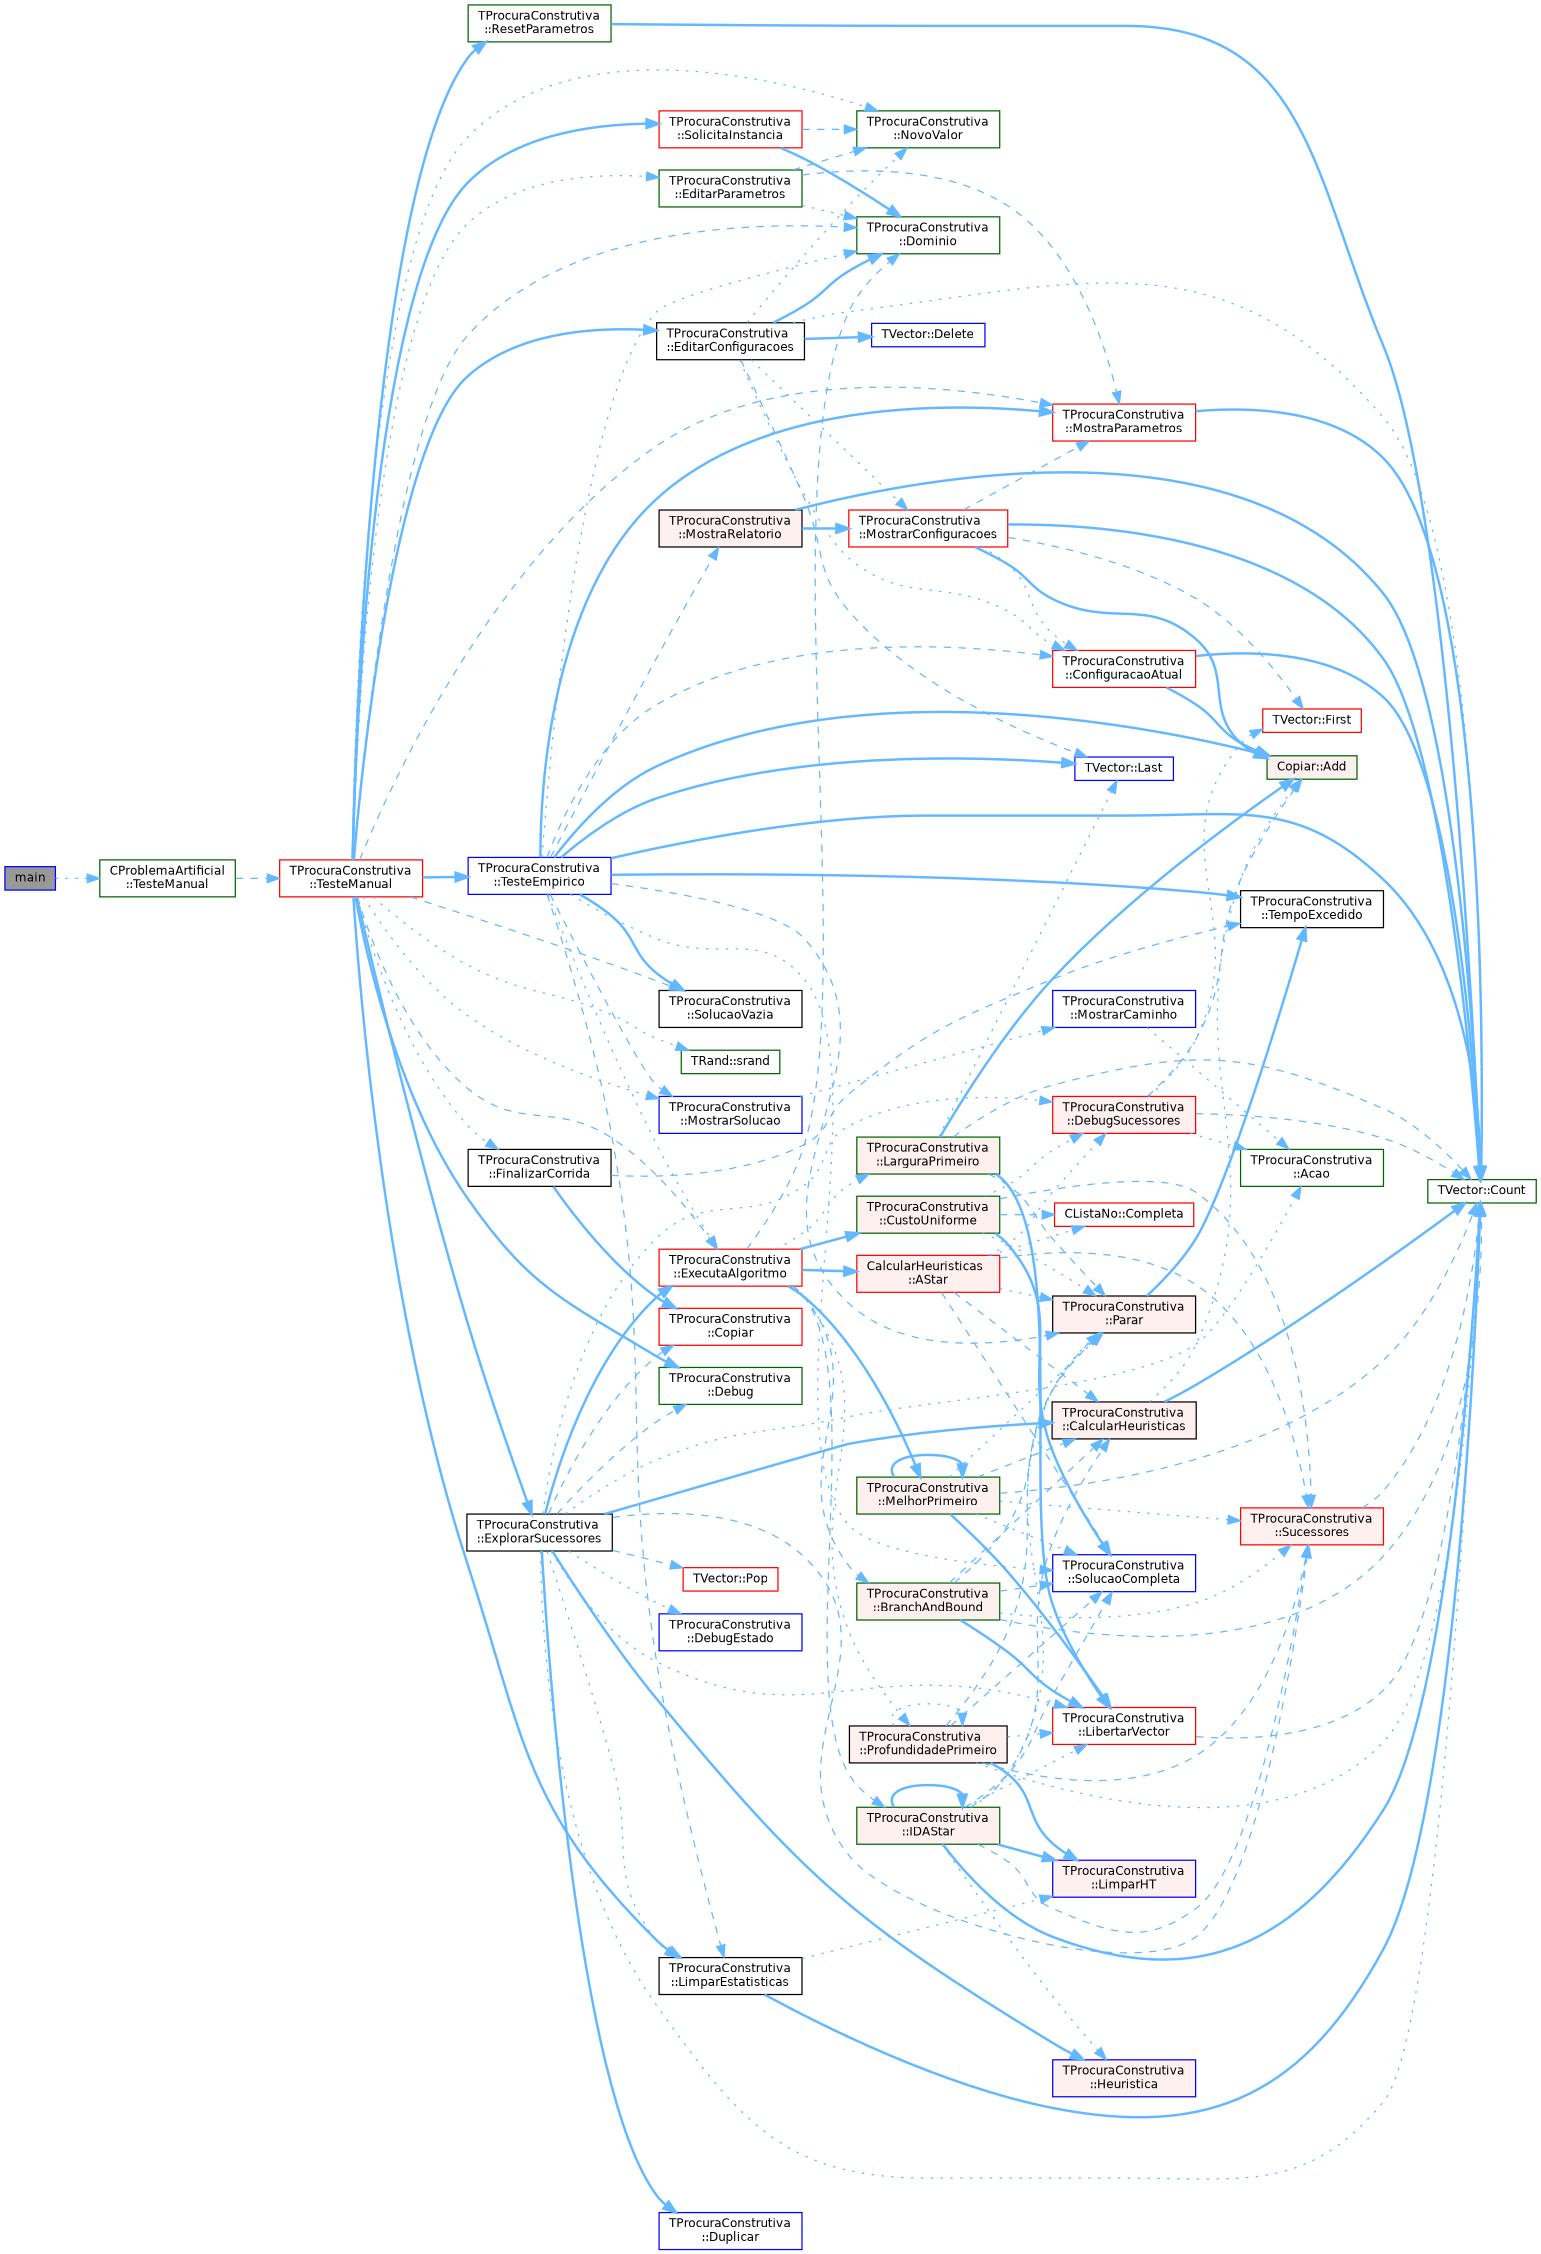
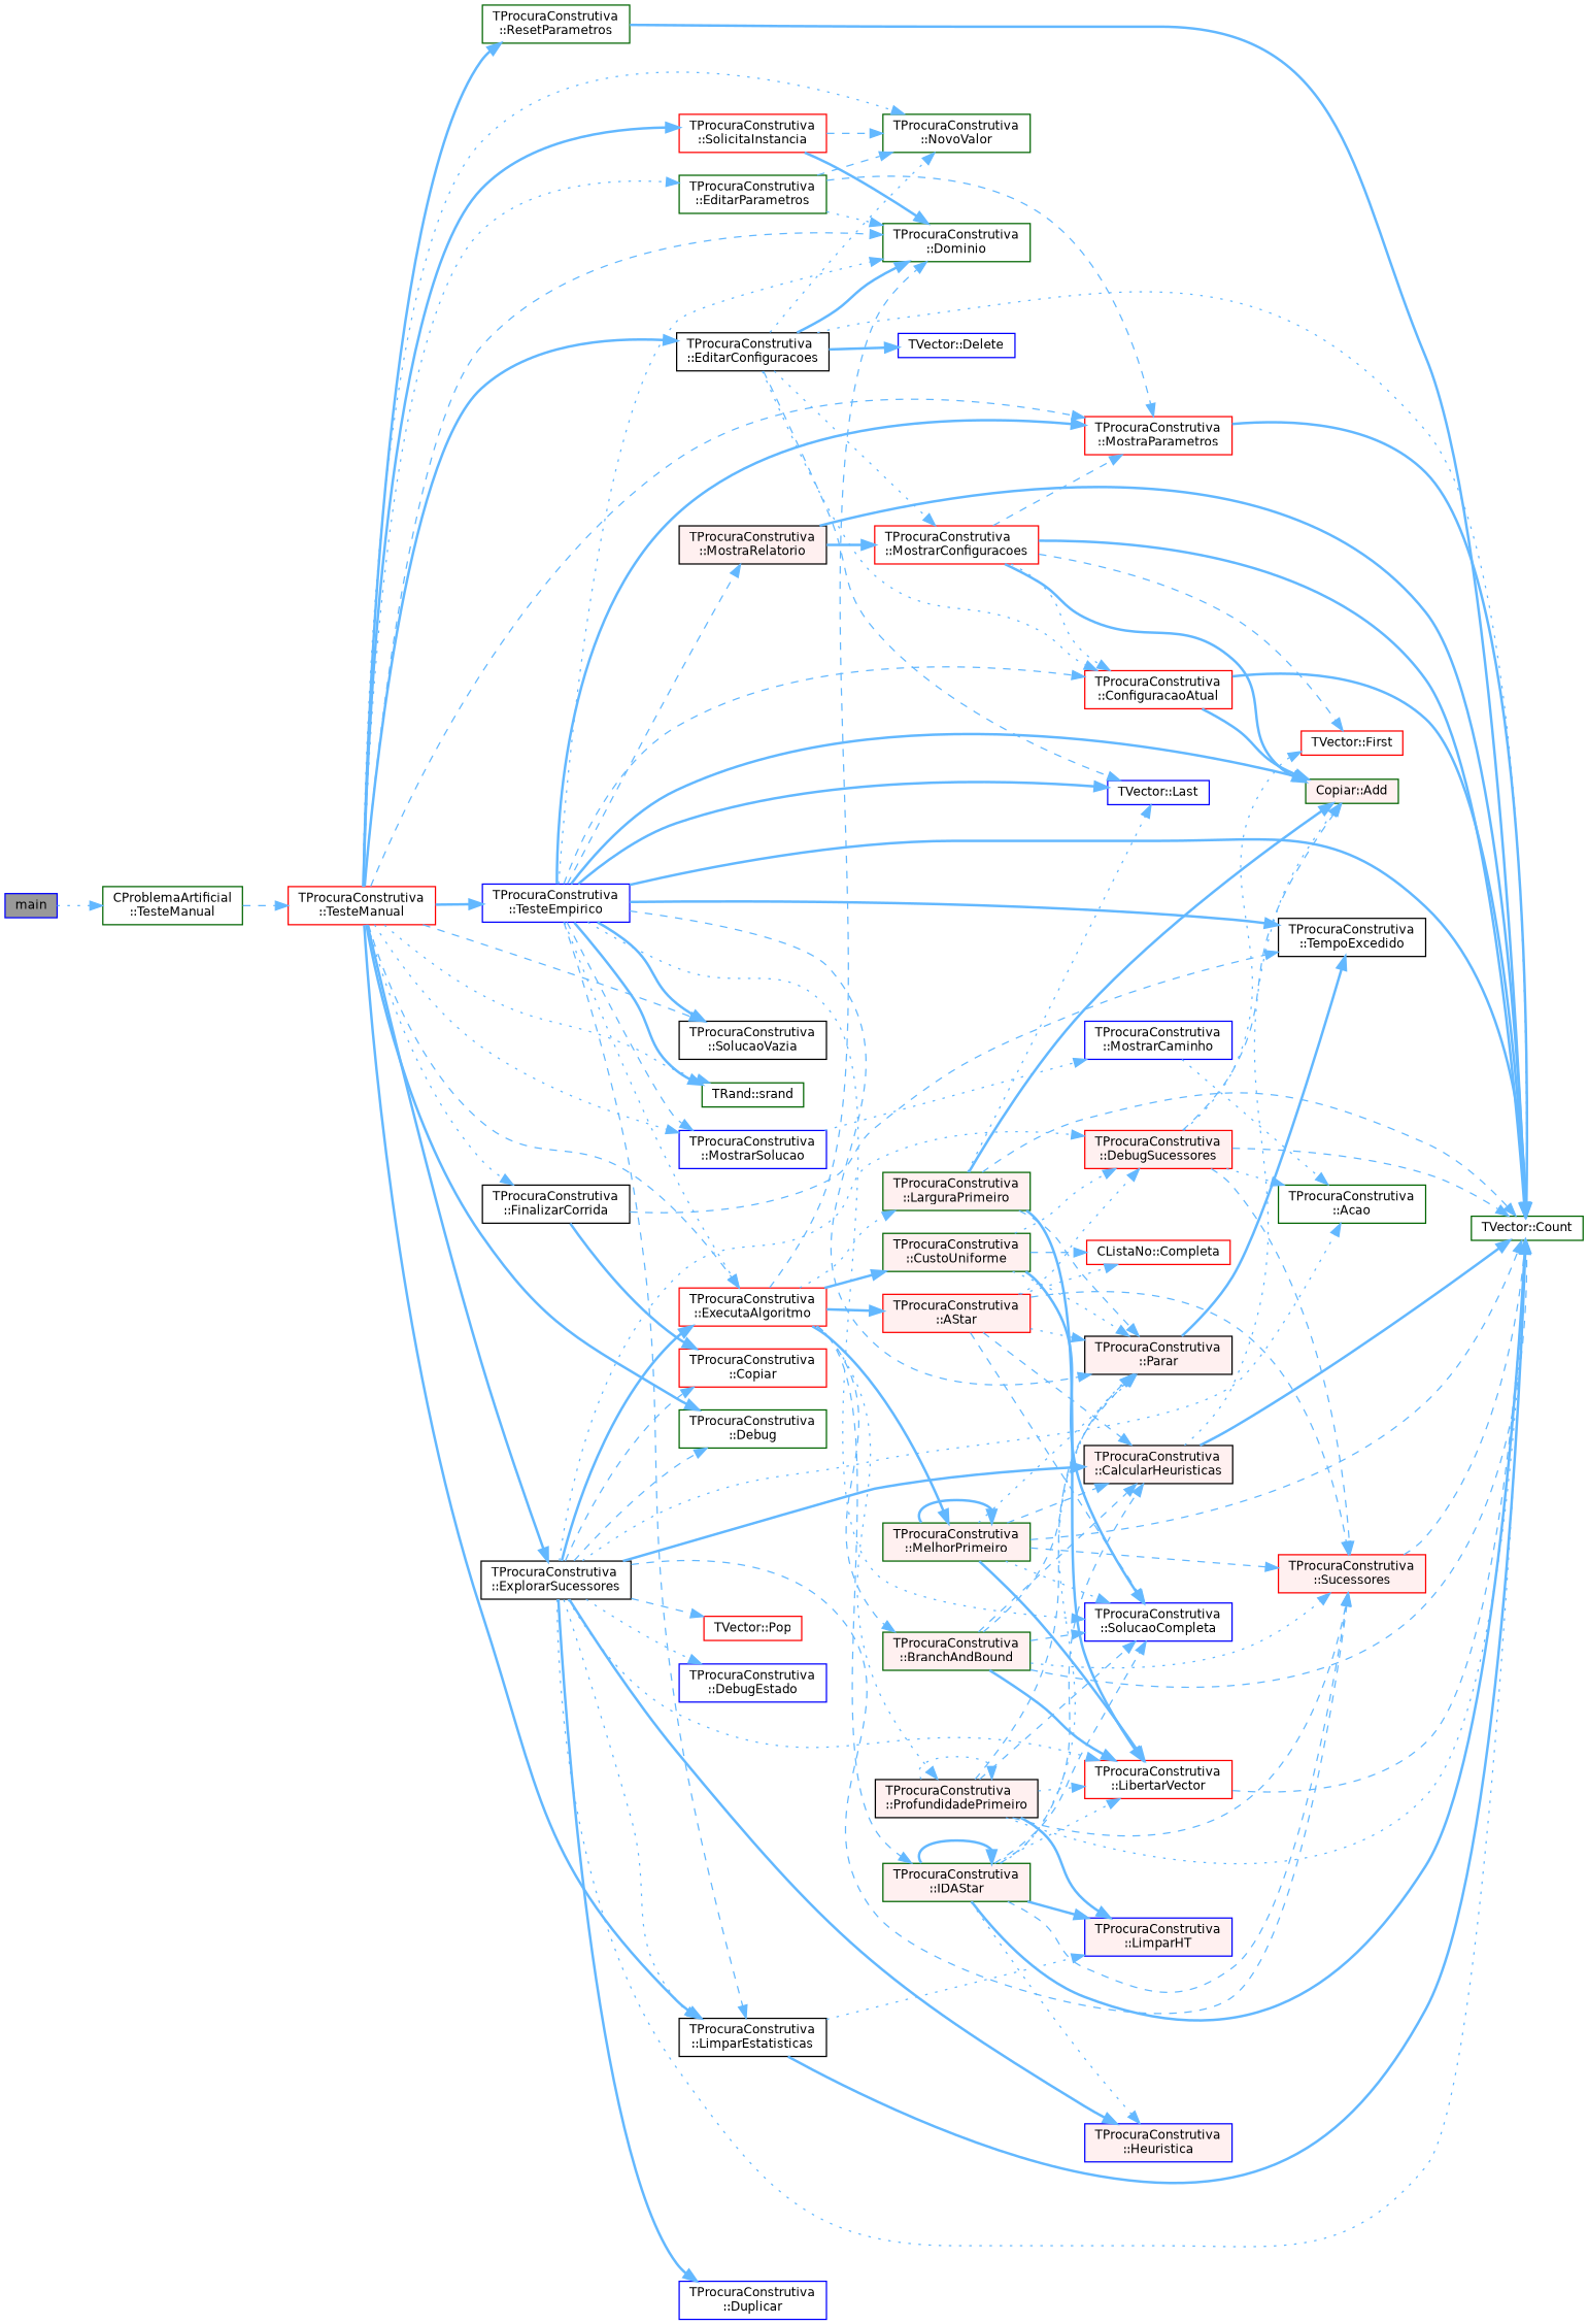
  digraph {
    rankdir=LR
    node [color=darkgreen fillcolor=white fontname=Helvetica fontsize=10 shape=box style=filled]
    edge [color=steelblue1 fontname=Helvetica fontsize=10 labelfontname=Helvetica labelfontsize=10 style=dashed]
    n1 [color=blue fillcolor=grey60 fontcolor=black height=0.2 label=main width=0.4]
    n2 [height=0.2 label="CProblemaArtificial\l::TesteManual" width=0.4]
    n3 [color=red height=0.2 label="TProcuraConstrutiva\l::TesteManual" width=0.4]
    n4 [height=0.2 label="TProcuraConstrutiva\l::Debug" width=0.4]
    n5 [height=0.2 label="TProcuraConstrutiva\l::Dominio" width=0.4]
    n6 [color=black height=0.2 label="TProcuraConstrutiva\l::EditarConfiguracoes" width=0.4]
    n7 [color=red height=0.2 label="TProcuraConstrutiva\l::MostraParametros" width=0.4]
    n8 [height=0.2 label="TProcuraConstrutiva\l::NovoValor" width=0.4]
    n9 [height=0.2 label="TProcuraConstrutiva\l::EditarParametros" width=0.4]
    n10 [color=red height=0.2 label="TProcuraConstrutiva\l::ExecutaAlgoritmo" width=0.4]
    n11 [color=black height=0.2 label="TProcuraConstrutiva\l::ExplorarSucessores" width=0.4]
    n12 [color=black height=0.2 label="TProcuraConstrutiva\l::LimparEstatisticas" width=0.4]
    n13 [color=black height=0.2 label="TProcuraConstrutiva\l::FinalizarCorrida" width=0.4]
    n14 [color=blue height=0.2 label="TProcuraConstrutiva\l::MostrarSolucao" width=0.4]
    n15 [height=0.2 label="TProcuraConstrutiva\l::ResetParametros" width=0.4]
    n16 [color=red height=0.2 label="TProcuraConstrutiva\l::SolicitaInstancia" width=0.4]
    n17 [color=black height=0.2 label="TProcuraConstrutiva\l::SolucaoVazia" width=0.4]
    n18 [height=0.2 label="TRand::srand" width=0.4]
    n19 [color=blue height=0.2 label="TProcuraConstrutiva\l::TesteEmpirico" width=0.4]
    n20 [color=red height=0.2 label="TProcuraConstrutiva\l::ConfiguracaoAtual" width=0.4]
    n21 [height=0.2 label="TVector::Count" width=0.4]
    n22 [color=blue height=0.2 label="TVector::Delete" width=0.4]
    n23 [color=blue height=0.2 label="TVector::Last" width=0.4]
    n24 [color=red height=0.2 label="TProcuraConstrutiva\l::MostrarConfiguracoes" width=0.4]
-   n25 [color=red fillcolor="#FFF0F0" height=0.2 label="CalcularHeuristicas\l::AStar" width=0.4]
+   n25 [color=red fillcolor="#FFF0F0" height=0.2 label="TProcuraConstrutiva\l::AStar" width=0.4]
    n26 [fillcolor="#FFF0F0" height=0.2 label="TProcuraConstrutiva\l::BranchAndBound" width=0.4]
    n27 [fillcolor="#FFF0F0" height=0.2 label="TProcuraConstrutiva\l::CustoUniforme" width=0.4]
    n28 [fillcolor="#FFF0F0" height=0.2 label="TProcuraConstrutiva\l::IDAStar" width=0.4]
    n29 [fillcolor="#FFF0F0" height=0.2 label="TProcuraConstrutiva\l::LarguraPrimeiro" width=0.4]
    n30 [fillcolor="#FFF0F0" height=0.2 label="TProcuraConstrutiva\l::MelhorPrimeiro" width=0.4]
    n31 [color=black fillcolor="#FFF0F0" height=0.2 label="TProcuraConstrutiva\l::ProfundidadePrimeiro" width=0.4]
    n32 [color=black fillcolor="#FFF0F0" height=0.2 label="TProcuraConstrutiva\l::CalcularHeuristicas" width=0.4]
    n33 [color=red fillcolor="#FFF0F0" height=0.2 label="TProcuraConstrutiva\l::DebugSucessores" width=0.4]
    n34 [color=red fillcolor="#FFF0F0" height=0.2 label="TProcuraConstrutiva\l::Sucessores" width=0.4]
    n35 [height=0.2 label="TProcuraConstrutiva\l::Acao" width=0.4]
    n36 [color=red height=0.2 label="TProcuraConstrutiva\l::LibertarVector" width=0.4]
    n37 [color=blue fillcolor="#FFF0F0" height=0.2 label="TProcuraConstrutiva\l::Heuristica" width=0.4]
    n38 [color=red height=0.2 label="TProcuraConstrutiva\l::Copiar" width=0.4]
    n39 [color=blue height=0.2 label="TProcuraConstrutiva\l::DebugEstado" width=0.4]
    n40 [color=blue height=0.2 label="TProcuraConstrutiva\l::Duplicar" width=0.4]
    n41 [color=red height=0.2 label="TVector::Pop" width=0.4]
    n42 [color=blue fillcolor="#FFF0F0" height=0.2 label="TProcuraConstrutiva\l::LimparHT" width=0.4]
    n43 [color=black height=0.2 label="TProcuraConstrutiva\l::TempoExcedido" width=0.4]
    n44 [color=blue height=0.2 label="TProcuraConstrutiva\l::MostrarCaminho" width=0.4]
    n45 [fillcolor="#FFF0F0" height=0.2 label="Copiar::Add" width=0.4]
    n46 [color=black fillcolor="#FFF0F0" height=0.2 label="TProcuraConstrutiva\l::Parar" width=0.4]
    n47 [color=blue height=0.2 label="TProcuraConstrutiva\l::SolucaoCompleta" width=0.4]
    n48 [color=black fillcolor="#FFF0F0" height=0.2 label="TProcuraConstrutiva\l::MostraRelatorio" width=0.4]
    n49 [color=red height=0.2 label="TVector::First" width=0.4]
    n50 [color=red height=0.2 label="CListaNo::Completa" width=0.4]
    n1 -> n2 [style=dotted]
    n2 -> n3
    n3 -> n4 [style=bold]
    n3 -> n5
    n3 -> n6 [style=bold]
    n3 -> n7
    n3 -> n8 [style=dotted]
    n3 -> n9 [style=dotted]
    n3 -> n10
    n3 -> n11 [style=bold]
    n3 -> n12 [style=bold]
    n3 -> n13 [style=dotted]
    n3 -> n14 [style=dotted]
    n3 -> n15 [style=bold]
    n3 -> n16 [style=bold]
    n3 -> n17
    n3 -> n18 [style=dotted]
    n3 -> n19 [style=bold]
    n6 -> n5 [style=bold]
    n6 -> n8 [style=dotted]
    n6 -> n20 [style=dotted]
    n6 -> n21 [style=dotted]
    n6 -> n22 [style=bold]
    n6 -> n23
    n6 -> n24 [style=dotted]
    n7 -> n21 [style=bold]
    n9 -> n5 [style=dotted]
    n9 -> n7
    n9 -> n8
    n10 -> n5
    n10 -> n25 [style=bold]
    n10 -> n26
    n10 -> n27 [style=bold]
    n10 -> n28
    n10 -> n29 [style=dotted]
    n10 -> n30 [style=bold]
    n10 -> n31 [style=dotted]
    n11 -> n4
    n11 -> n10 [style=bold]
    n11 -> n12 [style=dotted]
    n11 -> n21 [style=dotted]
    n11 -> n32 [style=bold]
    n11 -> n33 [style=dotted]
    n11 -> n34
    n11 -> n35 [style=dotted]
    n11 -> n36 [style=dotted]
    n11 -> n37 [style=bold]
    n11 -> n38
    n11 -> n39 [style=dotted]
    n11 -> n40 [style=bold]
    n11 -> n41
    n12 -> n21 [style=bold]
    n12 -> n42 [style=dotted]
    n13 -> n38 [style=bold]
    n13 -> n43
    n14 -> n44 [style=dotted]
    n15 -> n21 [style=bold]
    n16 -> n5 [style=bold]
    n16 -> n8
    n19 -> n5 [style=dotted]
    n19 -> n7 [style=bold]
    n19 -> n10 [style=dotted]
    n19 -> n12
    n19 -> n14
    n19 -> n17 [style=bold]
+   n19 -> n18 [style=bold]
    n19 -> n20
    n19 -> n21 [style=bold]
    n19 -> n23 [style=bold]
    n19 -> n43 [style=bold]
    n19 -> n45 [style=bold]
    n19 -> n46
    n19 -> n47 [style=dotted]
    n19 -> n48
    n20 -> n21 [style=bold]
    n20 -> n45 [style=bold]
    n24 -> n7
    n24 -> n20 [style=dotted]
    n24 -> n21 [style=bold]
    n24 -> n45 [style=bold]
    n24 -> n49
    n25 -> n32
    n25 -> n33 [style=dotted]
    n25 -> n34
    n25 -> n46 [style=dotted]
    n25 -> n47
    n25 -> n50 [style=dotted]
    n26 -> n21
    n26 -> n32
    n26 -> n34 [style=dotted]
    n26 -> n36 [style=bold]
    n26 -> n46
    n26 -> n47
    n27 -> n33 [style=dotted]
-   n27 -> n34
+   n33 -> n34
    n27 -> n46 [style=dotted]
    n27 -> n47 [style=bold]
    n27 -> n50
    n28 -> n21 [style=bold]
    n28 -> n28 [style=bold]
    n28 -> n32
    n28 -> n34
    n28 -> n36 [style=dotted]
    n28 -> n37 [style=dotted]
    n28 -> n42 [style=bold]
    n28 -> n46 [style=dotted]
    n28 -> n47
    n29 -> n21
    n29 -> n23 [style=dotted]
    n29 -> n36 [style=bold]
    n29 -> n45 [style=bold]
    n29 -> n46
    n30 -> n21
    n30 -> n30 [style=bold]
    n30 -> n32
-   n30 -> n34 [style=dotted]
+   n30 -> n34
    n30 -> n36 [style=bold]
    n30 -> n46 [style=dotted]
    n30 -> n47 [style=dotted]
    n31 -> n21 [style=dotted]
    n31 -> n31 [style=dotted]
    n31 -> n34
    n31 -> n36 [style=dotted]
    n31 -> n42 [style=bold]
    n31 -> n46
    n31 -> n47
    n32 -> n21 [style=bold]
    n32 -> n45 [style=dotted]
    n33 -> n21
    n33 -> n35 [style=dotted]
    n33 -> n45
    n33 -> n49 [style=dotted]
    n34 -> n21
    n36 -> n21
    n44 -> n35 [style=dotted]
    n46 -> n43 [style=bold]
    n48 -> n21 [style=bold]
    n48 -> n24 [style=bold]
  }
